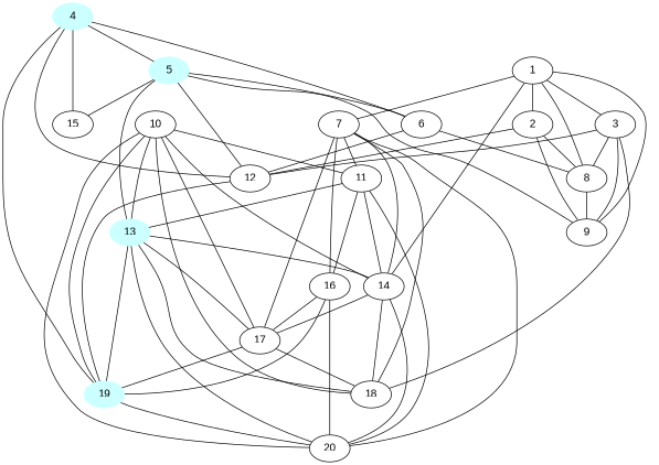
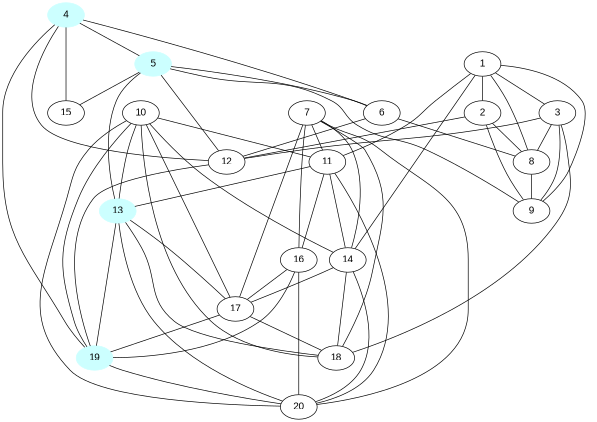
  graph {
    fontname="Liberation Sans"
    node [fontname="Liberation Sans"]
    edge [fontname="Liberation Sans"]
    4 [color="#CCFFFF" style=filled]
    5 [color="#CCFFFF" style=filled]
    19 [color="#CCFFFF" style=filled]
    12
    6
    15
    13 [color="#CCFFFF" style=filled]
    9
    20
    8
    14
    18
    17
    1
    2
    3
    7
    11
    16
    10
    4 -- 5
    4 -- 19
    4 -- 12
    4 -- 6
    4 -- 15
    5 -- 12
    5 -- 6
    5 -- 15
    5 -- 13
    5 -- 9
    19 -- 20
    12 -- 19
    6 -- 12
    6 -- 8
    13 -- 19
    13 -- 20
-   13 -- 14
    13 -- 18
    13 -- 17
    8 -- 9
    14 -- 20
    14 -- 18
    14 -- 17
    17 -- 19
    17 -- 18
    1 -- 9
    1 -- 8
    1 -- 14
    1 -- 2
    1 -- 3
-   1 -- 7
+   1 -- 11
    2 -- 12
    2 -- 9
    2 -- 8
    3 -- 12
    3 -- 9
    3 -- 8
    3 -- 18
    7 -- 20
    7 -- 14
    7 -- 18
    7 -- 17
    7 -- 11
    7 -- 16
    11 -- 13
    11 -- 20
    11 -- 14
    11 -- 16
    16 -- 19
    16 -- 20
    16 -- 17
    10 -- 19
    10 -- 13
    10 -- 20
    10 -- 14
    10 -- 18
    10 -- 17
    10 -- 11
  }
